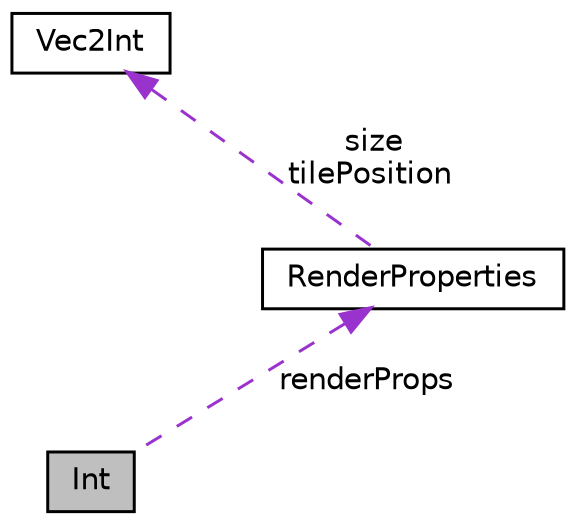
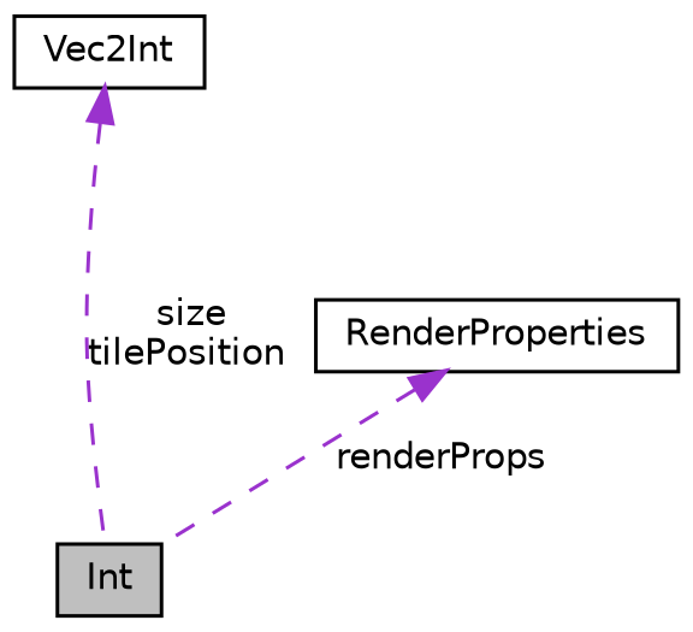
  digraph {
    node [color=black fillcolor=white fontname=Helvetica fontsize=10 shape=record style=filled]
    edge [color=darkorchid3 dir=back fontname=Helvetica fontsize=10 labelfontname=Helvetica labelfontsize=10 style=dashed]
    n1 [fillcolor=grey75 fontcolor=black height=0.2 label=Int width=0.4]
    n2 [height=0.2 label=Vec2Int width=0.4]
    n3 [height=0.2 label=RenderProperties width=0.4]
-   n2 -> n3 [label=" size\ntilePosition"]
+   n2 -> n1 [label=" size\ntilePosition"]
    n3 -> n1 [label=" renderProps"]
  }
